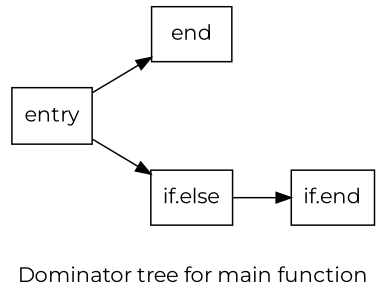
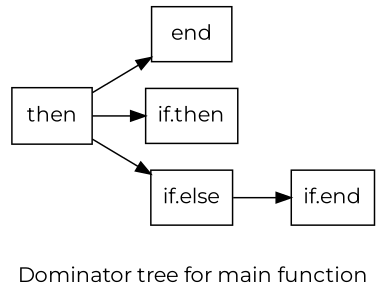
  digraph {
    fontname=Montserrat
    label="Dominator tree for main function"
    rankdir=LR
    node [fontname=Montserrat shape=record]
    edge [fontname=Montserrat]
-   n1 [label=entry]
+   n1 [label=then]
    n2 [label=end]
+   n3 [label="if.then"]
    n4 [label="if.else"]
    n5 [label="if.end"]
    n1 -> n2
+   n1 -> n3
    n1 -> n4
    n4 -> n5
  }
